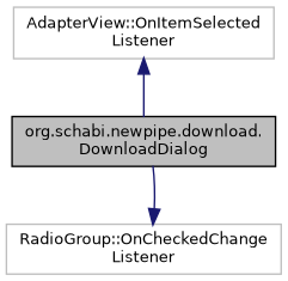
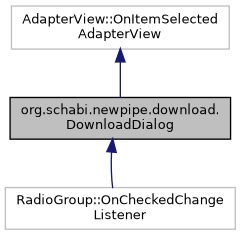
  digraph {
    rankdir=TB
    node [color=grey75 fillcolor=white fontname=Helvetica fontsize=10 shape=record style=filled]
    edge [color=midnightblue dir=back fontname=Helvetica fontsize=10 labelfontname=Helvetica labelfontsize=10 style=solid]
    n1 [color=black fillcolor=grey75 fontcolor=black height=0.2 label="org.schabi.newpipe.download.\lDownloadDialog" width=0.4]
    n2 [height=0.2 label="RadioGroup::OnCheckedChange\lListener" width=0.4]
-   n3 [height=0.2 label="AdapterView::OnItemSelected\lListener" width=0.4]
-   n2 -> n1
+   n3 [height=0.2 label="AdapterView::OnItemSelected\lAdapterView" width=0.4]
+   n1 -> n2
    n3 -> n1
  }
